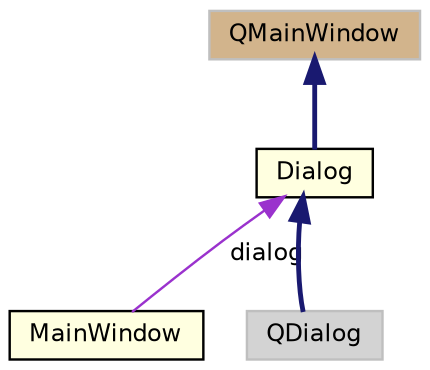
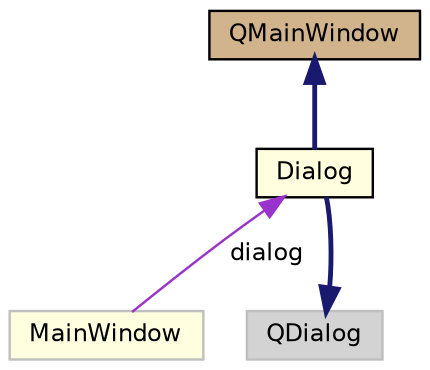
  digraph {
    node [color=black fillcolor=lightyellow fontname=Helvetica fontsize=10 shape=record style=filled]
    edge [color=midnightblue dir=back fontname=Helvetica fontsize=10 labelfontname=Helvetica labelfontsize=10 style=bold]
-   n1 [fontcolor=black height=0.2 label=MainWindow width=0.4]
-   n2 [color=grey75 fillcolor=tan height=0.2 label=QMainWindow width=0.4]
+   n1 [color=grey75 fontcolor=black height=0.2 label=MainWindow width=0.4]
+   n2 [fillcolor=tan height=0.2 label=QMainWindow width=0.4]
    n3 [height=0.2 label=Dialog width=0.4]
    n4 [color=grey75 fillcolor=lightgrey height=0.2 label=QDialog width=0.4]
    n2 -> n3
    n3 -> n1 [color=darkorchid3 label=" dialog" style=solid]
-   n3 -> n4
+   n4 -> n3
  }
